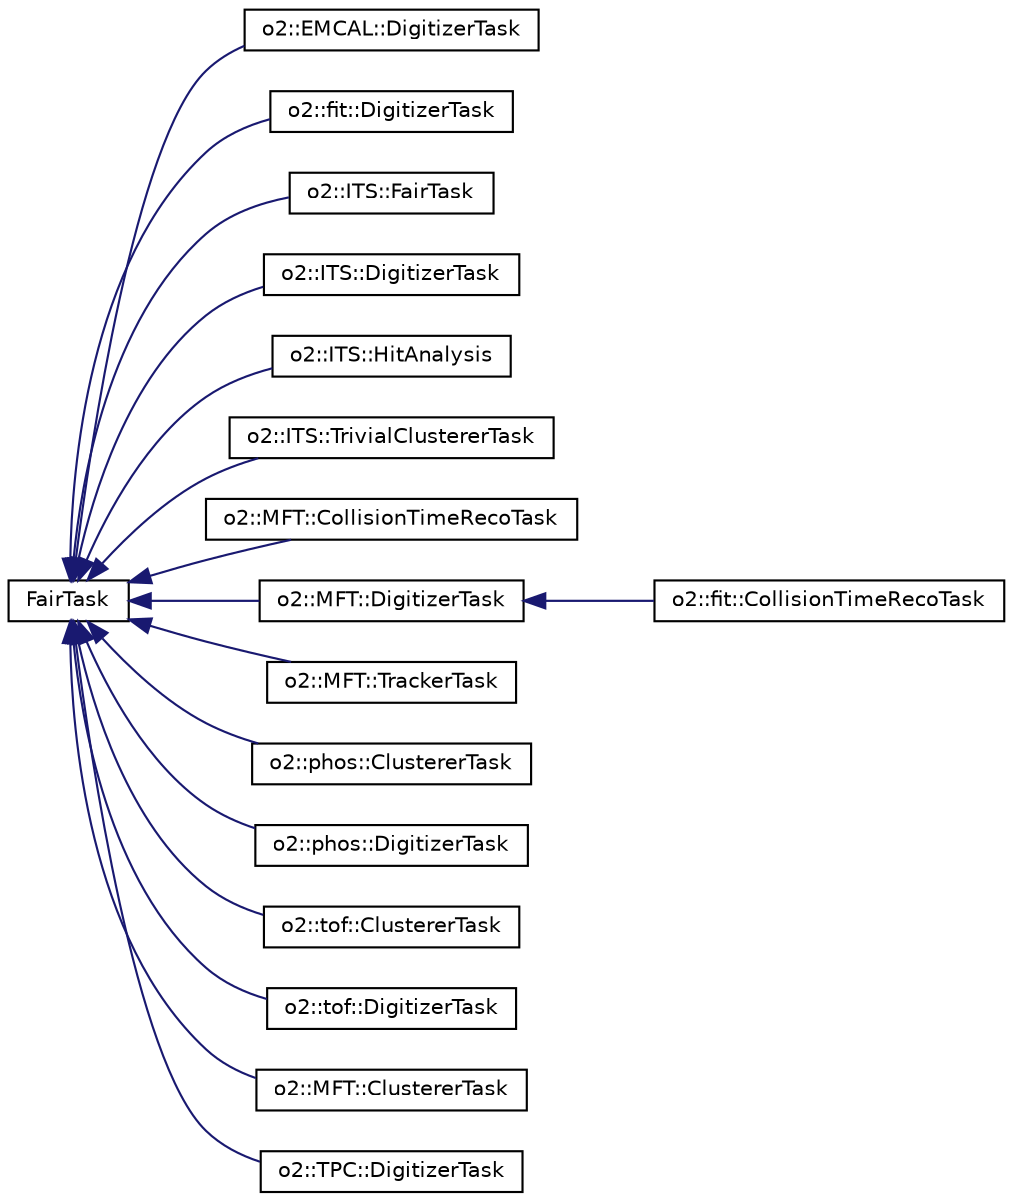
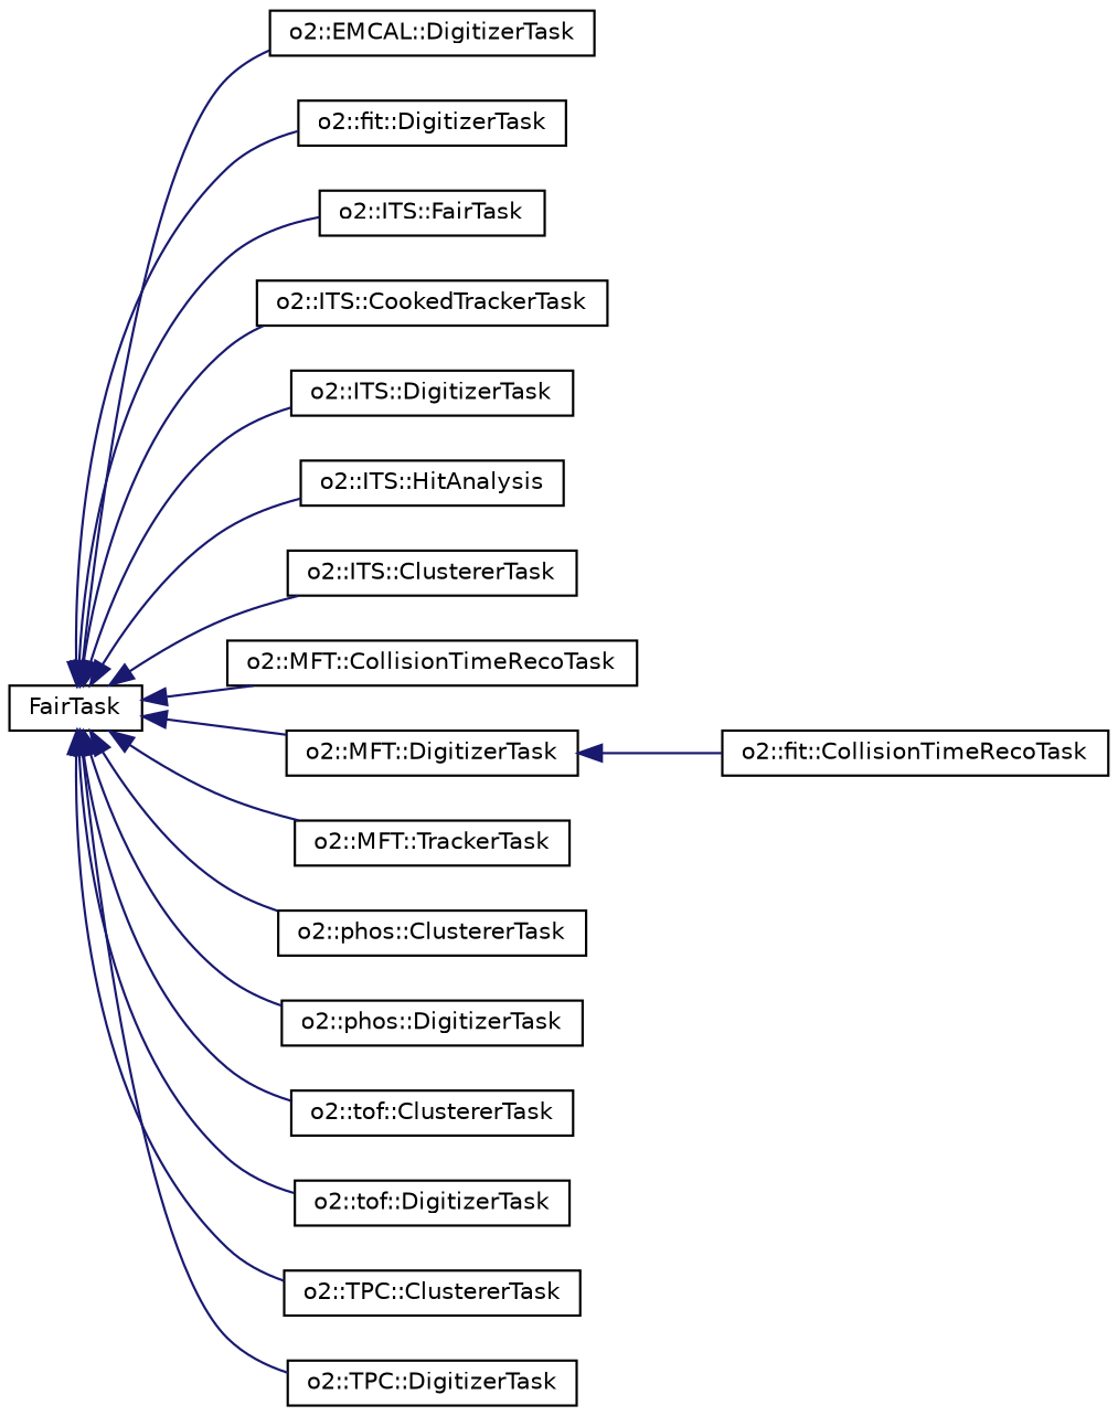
  digraph {
    rankdir=LR
    node [color=black fontname=Helvetica fontsize=10 shape=record]
    edge [color=midnightblue dir=back fontname=Helvetica fontsize=10 labelfontname=Helvetica labelfontsize=10 style=solid]
    n1 [height=0.2 label=FairTask width=0.4]
    n2 [height=0.2 label="o2::EMCAL::DigitizerTask" width=0.4]
    n3 [height=0.2 label="o2::fit::DigitizerTask" width=0.4]
    n4 [height=0.2 label="o2::ITS::FairTask" width=0.4]
+   n5 [height=0.2 label="o2::ITS::CookedTrackerTask" width=0.4]
    n6 [height=0.2 label="o2::ITS::DigitizerTask" width=0.4]
    n7 [height=0.2 label="o2::ITS::HitAnalysis" width=0.4]
-   n8 [height=0.2 label="o2::ITS::TrivialClustererTask" width=0.4]
+   n8 [height=0.2 label="o2::ITS::ClustererTask" width=0.4]
    n9 [height=0.2 label="o2::MFT::CollisionTimeRecoTask" width=0.4]
    n10 [height=0.2 label="o2::MFT::DigitizerTask" width=0.4]
    n11 [height=0.2 label="o2::MFT::TrackerTask" width=0.4]
    n12 [height=0.2 label="o2::phos::ClustererTask" width=0.4]
    n13 [height=0.2 label="o2::phos::DigitizerTask" width=0.4]
    n14 [height=0.2 label="o2::tof::ClustererTask" width=0.4]
    n15 [height=0.2 label="o2::tof::DigitizerTask" width=0.4]
-   n16 [height=0.2 label="o2::MFT::ClustererTask" width=0.4]
+   n16 [height=0.2 label="o2::TPC::ClustererTask" width=0.4]
    n17 [height=0.2 label="o2::TPC::DigitizerTask" width=0.4]
    n18 [height=0.2 label="o2::fit::CollisionTimeRecoTask" width=0.4]
    n1 -> n2
    n1 -> n3
    n1 -> n4
+   n1 -> n5
    n1 -> n6
    n1 -> n7
    n1 -> n8
    n1 -> n9
    n1 -> n10
    n1 -> n11
    n1 -> n12
    n1 -> n13
    n1 -> n14
    n1 -> n15
    n1 -> n16
    n1 -> n17
    n10 -> n18
  }
